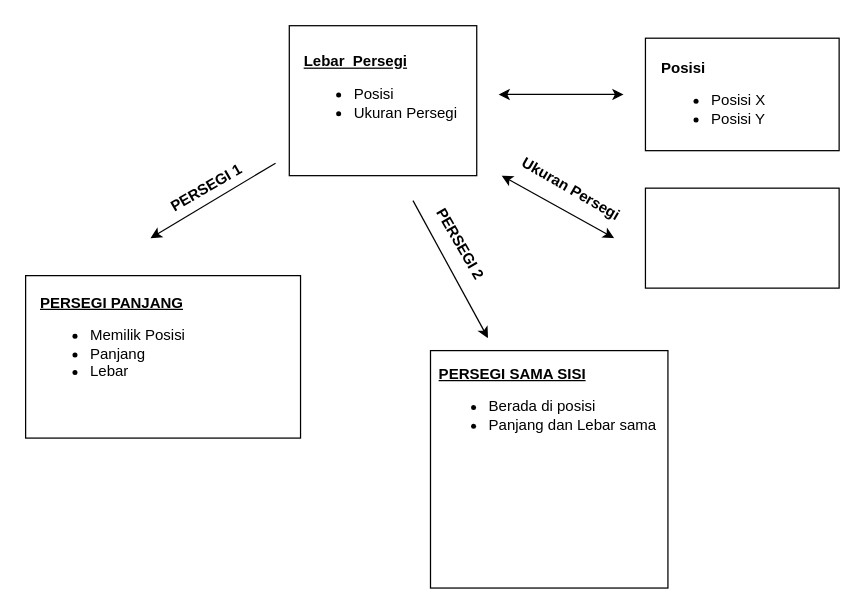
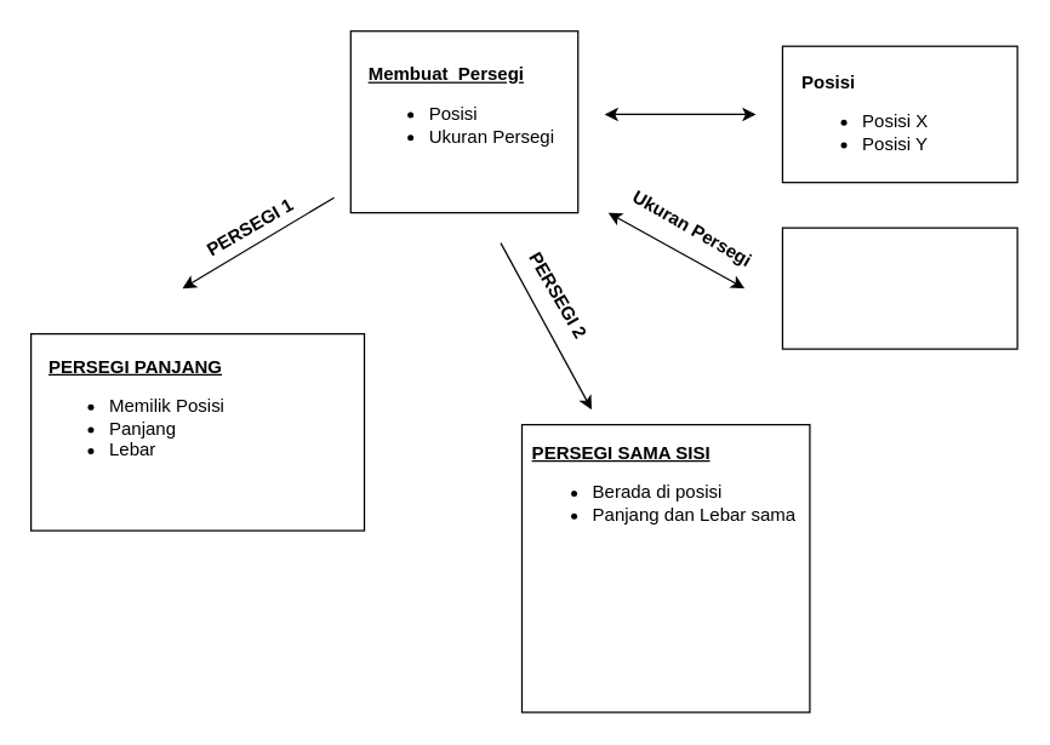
  <mxCell id="0" />
  <mxCell id="1" parent="0" />
  <mxCell id="2" value="" style="rounded=0;whiteSpace=wrap;html=1;" vertex="1" parent="1"><mxGeometry x="231" y="20" width="150" height="120" as="geometry" /></mxCell>
- <mxCell id="3" value="&lt;b&gt;&lt;u&gt;Lebar&amp;nbsp; Persegi&lt;/u&gt;&lt;br&gt;&lt;/b&gt;&lt;ul&gt;&lt;li&gt;Posisi&lt;br&gt;&lt;/li&gt;&lt;li&gt;Ukuran Persegi&lt;/li&gt;&lt;/ul&gt;" style="text;html=1;strokeColor=none;fillColor=none;align=left;verticalAlign=middle;whiteSpace=wrap;rounded=0;" vertex="1" parent="1"><mxGeometry x="241" y="40" width="140" height="70" as="geometry" /></mxCell>
+ <mxCell id="3" value="&lt;b&gt;&lt;u&gt;Membuat&amp;nbsp; Persegi&lt;/u&gt;&lt;br&gt;&lt;/b&gt;&lt;ul&gt;&lt;li&gt;Posisi&lt;br&gt;&lt;/li&gt;&lt;li&gt;Ukuran Persegi&lt;/li&gt;&lt;/ul&gt;" style="text;html=1;strokeColor=none;fillColor=none;align=left;verticalAlign=middle;whiteSpace=wrap;rounded=0;" vertex="1" parent="1"><mxGeometry x="241" y="40" width="140" height="70" as="geometry" /></mxCell>
  <mxCell id="4" value="" style="rounded=0;whiteSpace=wrap;html=1;" vertex="1" parent="1"><mxGeometry x="516" y="30" width="155" height="90" as="geometry" /></mxCell>
  <mxCell id="5" value="&lt;b&gt;Posisi&lt;br&gt;&lt;/b&gt;&lt;ul&gt;&lt;li&gt;Posisi X&lt;/li&gt;&lt;li&gt;Posisi Y&lt;/li&gt;&lt;/ul&gt;" style="text;html=1;strokeColor=none;fillColor=none;align=left;verticalAlign=middle;whiteSpace=wrap;rounded=0;" vertex="1" parent="1"><mxGeometry x="527" y="45" width="129" height="70" as="geometry" /></mxCell>
  <mxCell id="6" value="" style="endArrow=classic;startArrow=classic;html=1;" edge="1" parent="1"><mxGeometry width="50" height="50" relative="1" as="geometry"><mxPoint x="398.5" y="75" as="sourcePoint" /><mxPoint x="498.5" y="75" as="targetPoint" /></mxGeometry></mxCell>
  <mxCell id="7" value="" style="rounded=0;whiteSpace=wrap;html=1;" vertex="1" parent="1"><mxGeometry x="516" y="150" width="155" height="80" as="geometry" /></mxCell>
  <mxCell id="8" value="" style="endArrow=classic;startArrow=classic;html=1;" edge="1" parent="1"><mxGeometry width="50" height="50" relative="1" as="geometry"><mxPoint x="401" y="140" as="sourcePoint" /><mxPoint x="491" y="190" as="targetPoint" /></mxGeometry></mxCell>
  <mxCell id="9" value="&lt;b&gt;Ukuran Persegi&lt;/b&gt;" style="text;html=1;strokeColor=none;fillColor=none;align=center;verticalAlign=middle;whiteSpace=wrap;rounded=0;rotation=30;" vertex="1" parent="1"><mxGeometry x="408" y="132" width="98" height="37" as="geometry" /></mxCell>
  <mxCell id="10" value="" style="rounded=0;whiteSpace=wrap;html=1;" vertex="1" parent="1"><mxGeometry x="20" y="220" width="220" height="130" as="geometry" /></mxCell>
  <mxCell id="11" value="&lt;u style=&quot;font-weight: bold&quot;&gt;PERSEGI PANJANG&lt;/u&gt;&lt;br&gt;&lt;ul&gt;&lt;li&gt;Memilik Posisi&lt;/li&gt;&lt;li&gt;Panjang&lt;/li&gt;&lt;li&gt;Lebar&lt;/li&gt;&lt;/ul&gt;" style="text;html=1;strokeColor=none;fillColor=none;align=left;verticalAlign=middle;whiteSpace=wrap;rounded=0;" vertex="1" parent="1"><mxGeometry x="30" y="230" width="140" height="90" as="geometry" /></mxCell>
  <mxCell id="12" value="" style="whiteSpace=wrap;html=1;aspect=fixed;" vertex="1" parent="1"><mxGeometry x="344" y="280" width="190" height="190" as="geometry" /></mxCell>
  <mxCell id="13" value="&lt;b&gt;&lt;u&gt;PERSEGI SAMA SISI&lt;/u&gt;&lt;/b&gt;&lt;br&gt;&lt;ul&gt;&lt;li&gt;Berada di posisi&lt;/li&gt;&lt;li&gt;Panjang dan Lebar sama&lt;/li&gt;&lt;/ul&gt;" style="text;html=1;strokeColor=none;fillColor=none;align=left;verticalAlign=middle;whiteSpace=wrap;rounded=0;" vertex="1" parent="1"><mxGeometry x="348.5" y="285" width="190" height="80" as="geometry" /></mxCell>
  <mxCell id="14" value="" style="endArrow=classic;html=1;" edge="1" parent="1"><mxGeometry width="50" height="50" relative="1" as="geometry"><mxPoint x="220" y="130" as="sourcePoint" /><mxPoint x="120" y="190" as="targetPoint" /></mxGeometry></mxCell>
  <mxCell id="15" value="" style="endArrow=classic;html=1;" edge="1" parent="1"><mxGeometry width="50" height="50" relative="1" as="geometry"><mxPoint x="330" y="160" as="sourcePoint" /><mxPoint x="390" y="270" as="targetPoint" /></mxGeometry></mxCell>
  <mxCell id="16" value="&lt;b&gt;PERSEGI 1&lt;/b&gt;" style="text;html=1;strokeColor=none;fillColor=none;align=center;verticalAlign=middle;whiteSpace=wrap;rounded=0;rotation=-30;" vertex="1" parent="1"><mxGeometry x="130" y="140" width="70" height="20" as="geometry" /></mxCell>
  <mxCell id="17" value="&lt;b&gt;PERSEGI 2&lt;/b&gt;" style="text;html=1;strokeColor=none;fillColor=none;align=center;verticalAlign=middle;whiteSpace=wrap;rounded=0;rotation=60;" vertex="1" parent="1"><mxGeometry x="328" y="185" width="80" height="20" as="geometry" /></mxCell>
